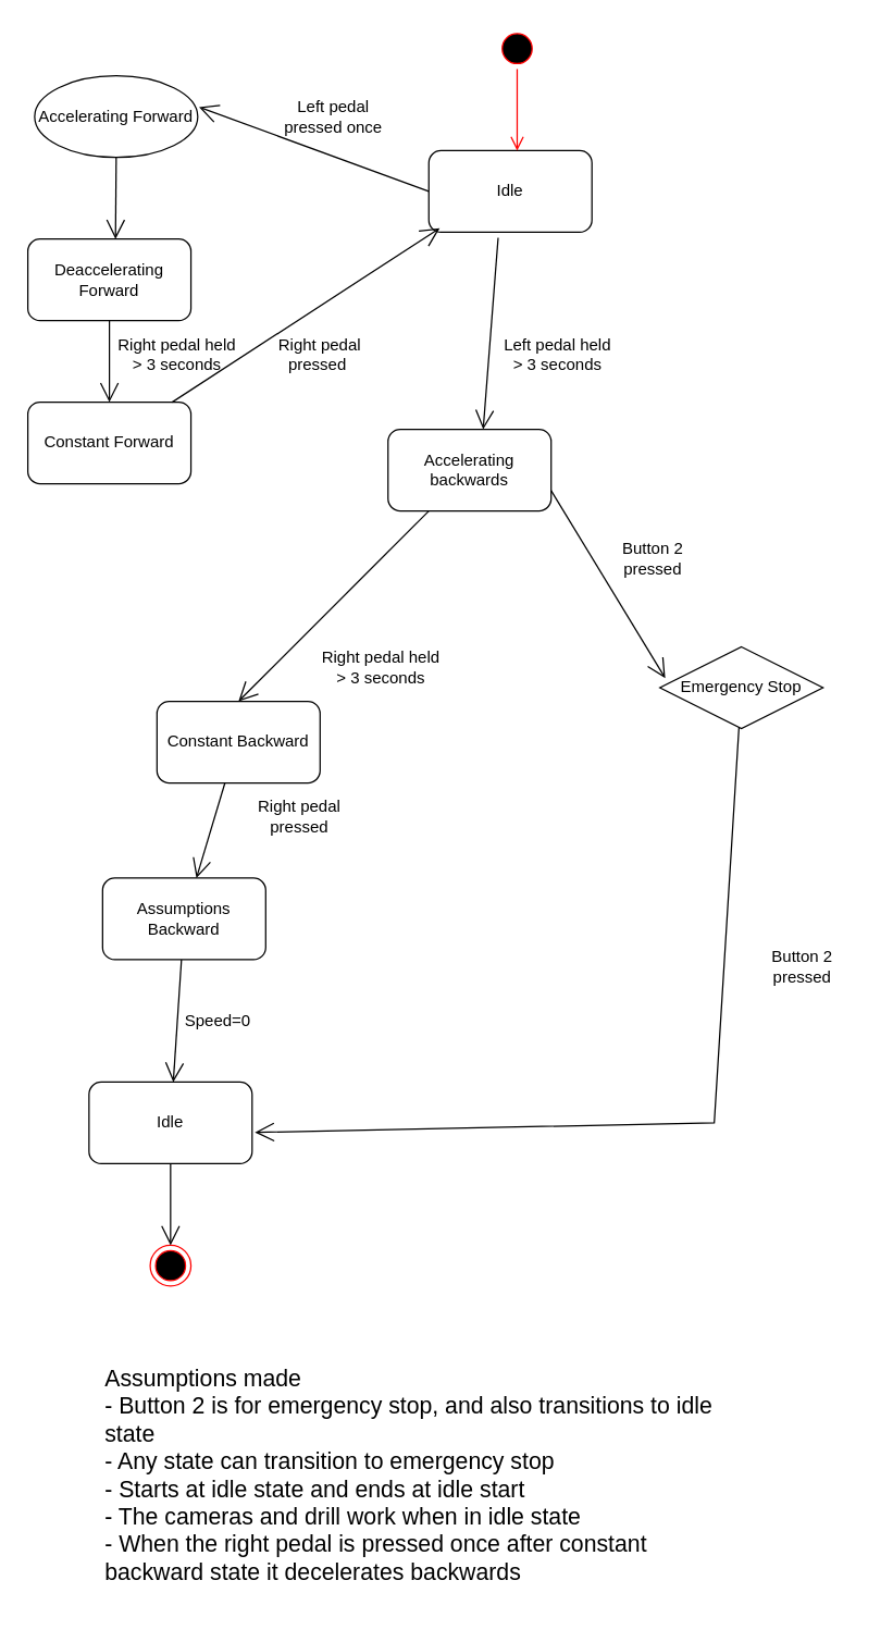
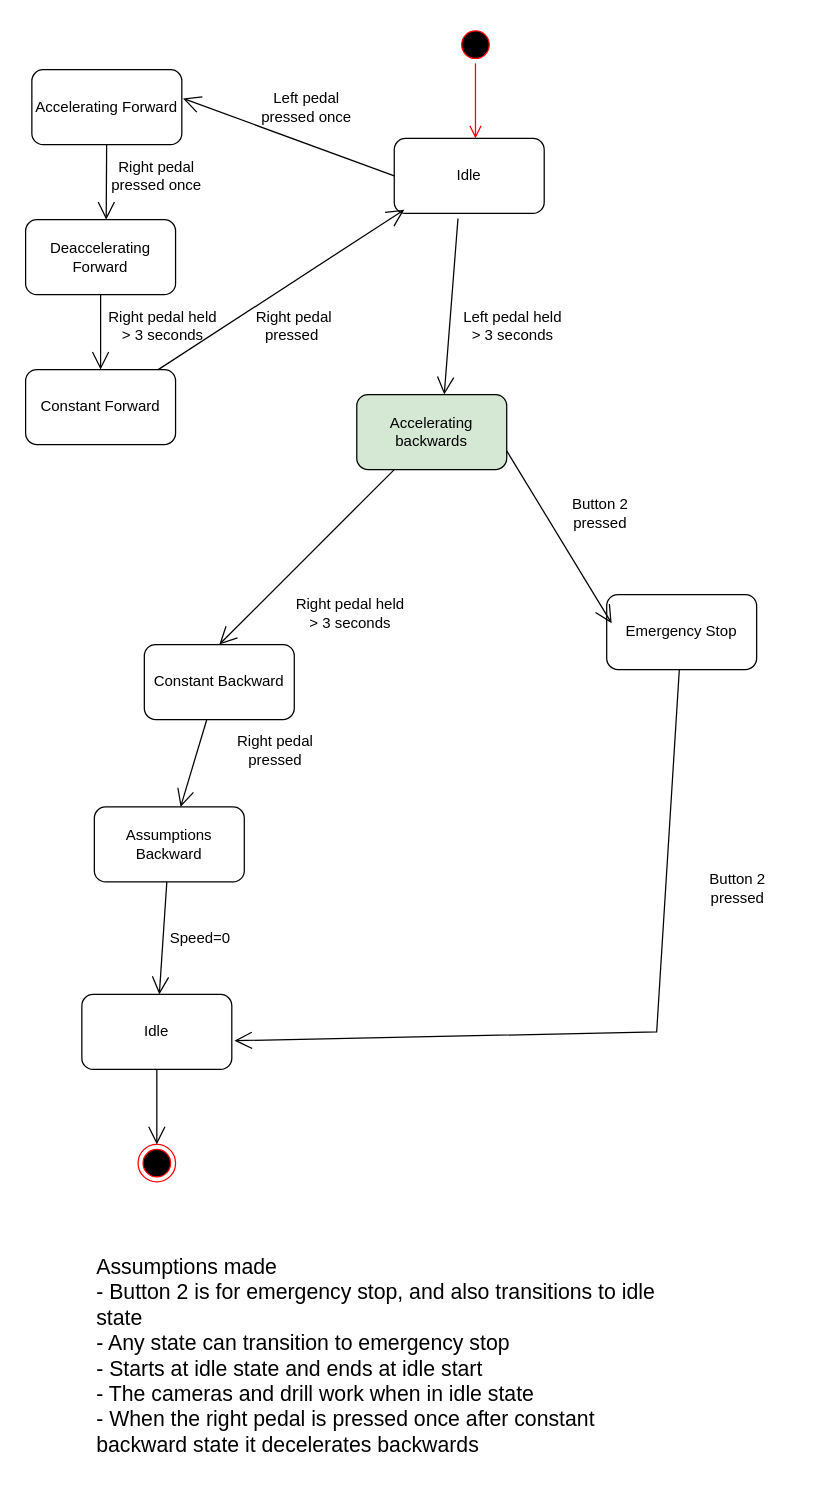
  <mxCell id="0" />
  <mxCell id="1" parent="0" />
  <mxCell id="2" value="" style="ellipse;html=1;shape=endState;fillColor=#000000;strokeColor=#ff0000;" vertex="1" parent="1"><mxGeometry x="110" y="915" width="30" height="30" as="geometry" /></mxCell>
  <mxCell id="3" value="" style="endArrow=open;endFill=1;endSize=12;html=1;rounded=0;entryX=1.008;entryY=0.383;entryDx=0;entryDy=0;exitX=0;exitY=0.5;exitDx=0;exitDy=0;entryPerimeter=0;" edge="1" parent="1" source="5" target="6"><mxGeometry width="160" relative="1" as="geometry"><mxPoint x="85" y="-5" as="sourcePoint" /><mxPoint x="85" y="55" as="targetPoint" /></mxGeometry></mxCell>
  <mxCell id="4" value="Left pedal pressed once" style="text;html=1;align=center;verticalAlign=middle;whiteSpace=wrap;rounded=0;" vertex="1" parent="1"><mxGeometry x="205" y="70" width="80" height="30" as="geometry" /></mxCell>
  <mxCell id="5" value="Idle" style="rounded=1;whiteSpace=wrap;html=1;" vertex="1" parent="1"><mxGeometry x="315" y="110" width="120" height="60" as="geometry" /></mxCell>
- <mxCell id="6" value="Accelerating Forward" style="ellipse;whiteSpace=wrap;html=1;" vertex="1" parent="1"><mxGeometry x="25" y="55" width="120" height="60" as="geometry" /></mxCell>
+ <mxCell id="6" value="Accelerating Forward" style="rounded=1;whiteSpace=wrap;html=1;" vertex="1" parent="1"><mxGeometry x="25" y="55" width="120" height="60" as="geometry" /></mxCell>
  <mxCell id="7" value="" style="endArrow=open;endFill=1;endSize=12;html=1;rounded=0;entryX=0.5;entryY=0;entryDx=0;entryDy=0;" edge="1" parent="1" source="6"><mxGeometry width="160" relative="1" as="geometry"><mxPoint x="84.5" y="115" as="sourcePoint" /><mxPoint x="84.5" y="175" as="targetPoint" /></mxGeometry></mxCell>
  <mxCell id="8" value="Deaccelerating Forward" style="rounded=1;whiteSpace=wrap;html=1;" vertex="1" parent="1"><mxGeometry x="20" y="175" width="120" height="60" as="geometry" /></mxCell>
+ <mxCell id="9" value="Right pedal pressed once" style="text;html=1;align=center;verticalAlign=middle;whiteSpace=wrap;rounded=0;" vertex="1" parent="1"><mxGeometry x="85" y="125" width="80" height="30" as="geometry" /></mxCell>
  <mxCell id="10" value="" style="endArrow=open;endFill=1;endSize=12;html=1;rounded=0;" edge="1" parent="1" source="8"><mxGeometry width="160" relative="1" as="geometry"><mxPoint x="85" y="235" as="sourcePoint" /><mxPoint x="80" y="295" as="targetPoint" /></mxGeometry></mxCell>
  <mxCell id="11" value="Constant Forward" style="rounded=1;whiteSpace=wrap;html=1;" vertex="1" parent="1"><mxGeometry x="20" y="295" width="120" height="60" as="geometry" /></mxCell>
  <mxCell id="12" value="Right pedal held &amp;gt; 3 seconds" style="text;html=1;align=center;verticalAlign=middle;whiteSpace=wrap;rounded=0;" vertex="1" parent="1"><mxGeometry x="85" y="245" width="90" height="30" as="geometry" /></mxCell>
  <mxCell id="13" value="" style="endArrow=open;endFill=1;endSize=12;html=1;rounded=0;entryX=0.067;entryY=0.95;entryDx=0;entryDy=0;entryPerimeter=0;" edge="1" parent="1" source="11" target="5"><mxGeometry width="160" relative="1" as="geometry"><mxPoint x="79.5" y="355" as="sourcePoint" /><mxPoint x="75" y="425" as="targetPoint" /></mxGeometry></mxCell>
  <mxCell id="14" value="Right pedal pressed&amp;nbsp;" style="text;html=1;align=center;verticalAlign=middle;whiteSpace=wrap;rounded=0;" vertex="1" parent="1"><mxGeometry x="195" y="245" width="80" height="30" as="geometry" /></mxCell>
  <mxCell id="15" value="" style="endArrow=open;endFill=1;endSize=12;html=1;rounded=0;exitX=0.425;exitY=1.067;exitDx=0;exitDy=0;exitPerimeter=0;" edge="1" parent="1" source="5"><mxGeometry width="160" relative="1" as="geometry"><mxPoint x="79.5" y="475" as="sourcePoint" /><mxPoint x="355" y="315" as="targetPoint" /></mxGeometry></mxCell>
  <mxCell id="16" value="Left pedal held &amp;gt; 3 seconds" style="text;html=1;align=center;verticalAlign=middle;whiteSpace=wrap;rounded=0;" vertex="1" parent="1"><mxGeometry x="365" y="245" width="90" height="30" as="geometry" /></mxCell>
- <mxCell id="17" value="Accelerating backwards" style="rounded=1;whiteSpace=wrap;html=1;" vertex="1" parent="1"><mxGeometry x="285" y="315" width="120" height="60" as="geometry" /></mxCell>
+ <mxCell id="17" value="Accelerating backwards" style="rounded=1;whiteSpace=wrap;html=1;fillColor=#d5e8d4;" vertex="1" parent="1"><mxGeometry x="285" y="315" width="120" height="60" as="geometry" /></mxCell>
  <mxCell id="18" value="Right pedal held &amp;gt; 3 seconds" style="text;html=1;align=center;verticalAlign=middle;whiteSpace=wrap;rounded=0;" vertex="1" parent="1"><mxGeometry x="235" y="475" width="90" height="30" as="geometry" /></mxCell>
  <mxCell id="19" value="" style="endArrow=open;endFill=1;endSize=12;html=1;rounded=0;entryX=0.5;entryY=0;entryDx=0;entryDy=0;" edge="1" parent="1" source="17" target="20"><mxGeometry width="160" relative="1" as="geometry"><mxPoint x="79.5" y="595" as="sourcePoint" /><mxPoint x="79.5" y="655" as="targetPoint" /></mxGeometry></mxCell>
  <mxCell id="20" value="Constant Backward" style="rounded=1;whiteSpace=wrap;html=1;" vertex="1" parent="1"><mxGeometry x="115" y="515" width="120" height="60" as="geometry" /></mxCell>
  <mxCell id="21" value="" style="endArrow=open;endFill=1;endSize=12;html=1;rounded=0;" edge="1" parent="1" target="23"><mxGeometry width="160" relative="1" as="geometry"><mxPoint x="165" y="575" as="sourcePoint" /><mxPoint x="165.04" y="635" as="targetPoint" /></mxGeometry></mxCell>
  <mxCell id="22" value="Right pedal pressed" style="text;html=1;align=center;verticalAlign=middle;whiteSpace=wrap;rounded=0;" vertex="1" parent="1"><mxGeometry x="175" y="585" width="90" height="30" as="geometry" /></mxCell>
  <mxCell id="23" value="Assumptions Backward" style="rounded=1;whiteSpace=wrap;html=1;" vertex="1" parent="1"><mxGeometry x="75" y="645" width="120" height="60" as="geometry" /></mxCell>
  <mxCell id="24" value="" style="endArrow=open;endFill=1;endSize=12;html=1;rounded=0;" edge="1" parent="1" source="23" target="26"><mxGeometry width="160" relative="1" as="geometry"><mxPoint x="80" y="835" as="sourcePoint" /><mxPoint x="75" y="885" as="targetPoint" /></mxGeometry></mxCell>
  <mxCell id="25" value="Speed=0" style="text;html=1;align=center;verticalAlign=middle;whiteSpace=wrap;rounded=0;" vertex="1" parent="1"><mxGeometry x="115" y="735" width="90" height="30" as="geometry" /></mxCell>
  <mxCell id="26" value="Idle" style="rounded=1;whiteSpace=wrap;html=1;" vertex="1" parent="1"><mxGeometry x="65" y="795" width="120" height="60" as="geometry" /></mxCell>
  <mxCell id="27" value="" style="endArrow=open;endFill=1;endSize=12;html=1;rounded=0;entryX=0.5;entryY=0;entryDx=0;entryDy=0;" edge="1" parent="1" source="26" target="2"><mxGeometry width="160" relative="1" as="geometry"><mxPoint x="74" y="945" as="sourcePoint" /><mxPoint x="74" y="995" as="targetPoint" /></mxGeometry></mxCell>
- <mxCell id="28" value="Emergency Stop" style="rhombus;whiteSpace=wrap;html=1;" vertex="1" parent="1"><mxGeometry x="485" y="475" width="120" height="60" as="geometry" /></mxCell>
+ <mxCell id="28" value="Emergency Stop" style="rounded=1;whiteSpace=wrap;html=1;" vertex="1" parent="1"><mxGeometry x="485" y="475" width="120" height="60" as="geometry" /></mxCell>
  <mxCell id="29" value="" style="endArrow=open;endFill=1;endSize=12;html=1;rounded=0;entryX=0.033;entryY=0.383;entryDx=0;entryDy=0;entryPerimeter=0;exitX=1;exitY=0.75;exitDx=0;exitDy=0;" edge="1" parent="1" source="17" target="28"><mxGeometry width="160" relative="1" as="geometry"><mxPoint x="135" y="575" as="sourcePoint" /><mxPoint x="300" y="575" as="targetPoint" /></mxGeometry></mxCell>
  <mxCell id="30" value="Button 2 pressed" style="text;html=1;align=center;verticalAlign=middle;whiteSpace=wrap;rounded=0;" vertex="1" parent="1"><mxGeometry x="435" y="395" width="90" height="30" as="geometry" /></mxCell>
  <mxCell id="31" value="" style="endArrow=open;endFill=1;endSize=12;html=1;rounded=0;entryX=1.017;entryY=0.617;entryDx=0;entryDy=0;entryPerimeter=0;" edge="1" parent="1" source="28" target="26"><mxGeometry width="160" relative="1" as="geometry"><mxPoint x="374.5" y="615" as="sourcePoint" /><mxPoint x="374.5" y="675" as="targetPoint" /><Array as="points"><mxPoint x="525" y="825" /></Array></mxGeometry></mxCell>
  <mxCell id="32" value="Button 2 pressed" style="text;html=1;align=center;verticalAlign=middle;whiteSpace=wrap;rounded=0;" vertex="1" parent="1"><mxGeometry x="545" y="695" width="90" height="30" as="geometry" /></mxCell>
  <mxCell id="33" value="&lt;span style=&quot;font-size: 17px;&quot;&gt;Assumptions made&lt;/span&gt;&lt;div style=&quot;font-size: 17px;&quot;&gt;- Button 2 is for emergency stop, and also transitions to idle state&lt;/div&gt;&lt;div style=&quot;font-size: 17px;&quot;&gt;- Any state can transition to emergency stop&lt;/div&gt;&lt;div style=&quot;font-size: 17px;&quot;&gt;- Starts at idle state and ends at idle start&lt;/div&gt;&lt;div style=&quot;font-size: 17px;&quot;&gt;- The cameras and drill work when in idle state&lt;/div&gt;&lt;div style=&quot;font-size: 17px;&quot;&gt;- When the right pedal is pressed once after constant backward state it decelerates backwards&lt;/div&gt;" style="text;html=1;align=left;verticalAlign=middle;whiteSpace=wrap;rounded=0;" vertex="1" parent="1"><mxGeometry x="75" y="985" width="460" height="200" as="geometry" /></mxCell>
  <mxCell id="34" value="" style="ellipse;html=1;shape=startState;fillColor=#000000;strokeColor=#ff0000;" vertex="1" parent="1"><mxGeometry x="365" y="20" width="30" height="30" as="geometry" /></mxCell>
  <mxCell id="35" value="" style="edgeStyle=orthogonalEdgeStyle;html=1;verticalAlign=bottom;endArrow=open;endSize=8;strokeColor=#ff0000;rounded=0;" edge="1" source="34" parent="1"><mxGeometry relative="1" as="geometry"><mxPoint x="380" y="110" as="targetPoint" /></mxGeometry></mxCell>
